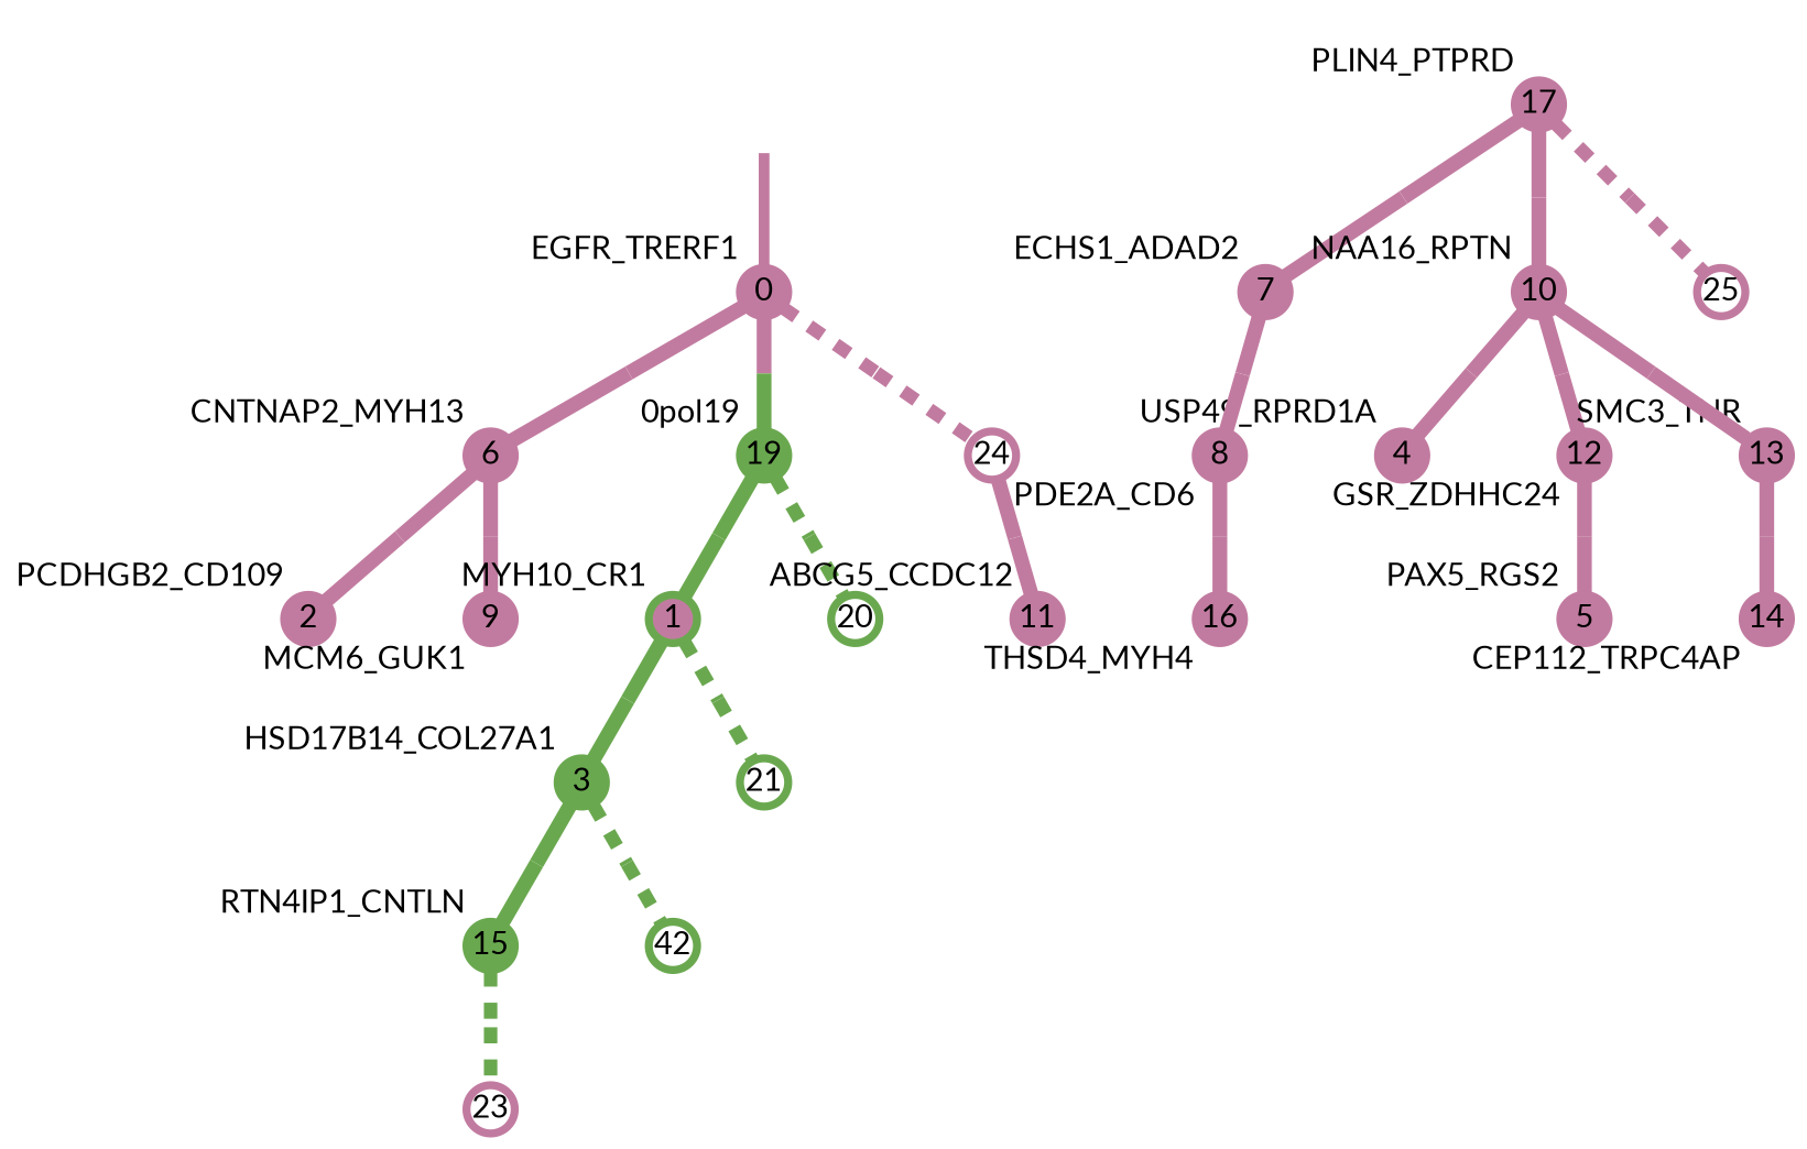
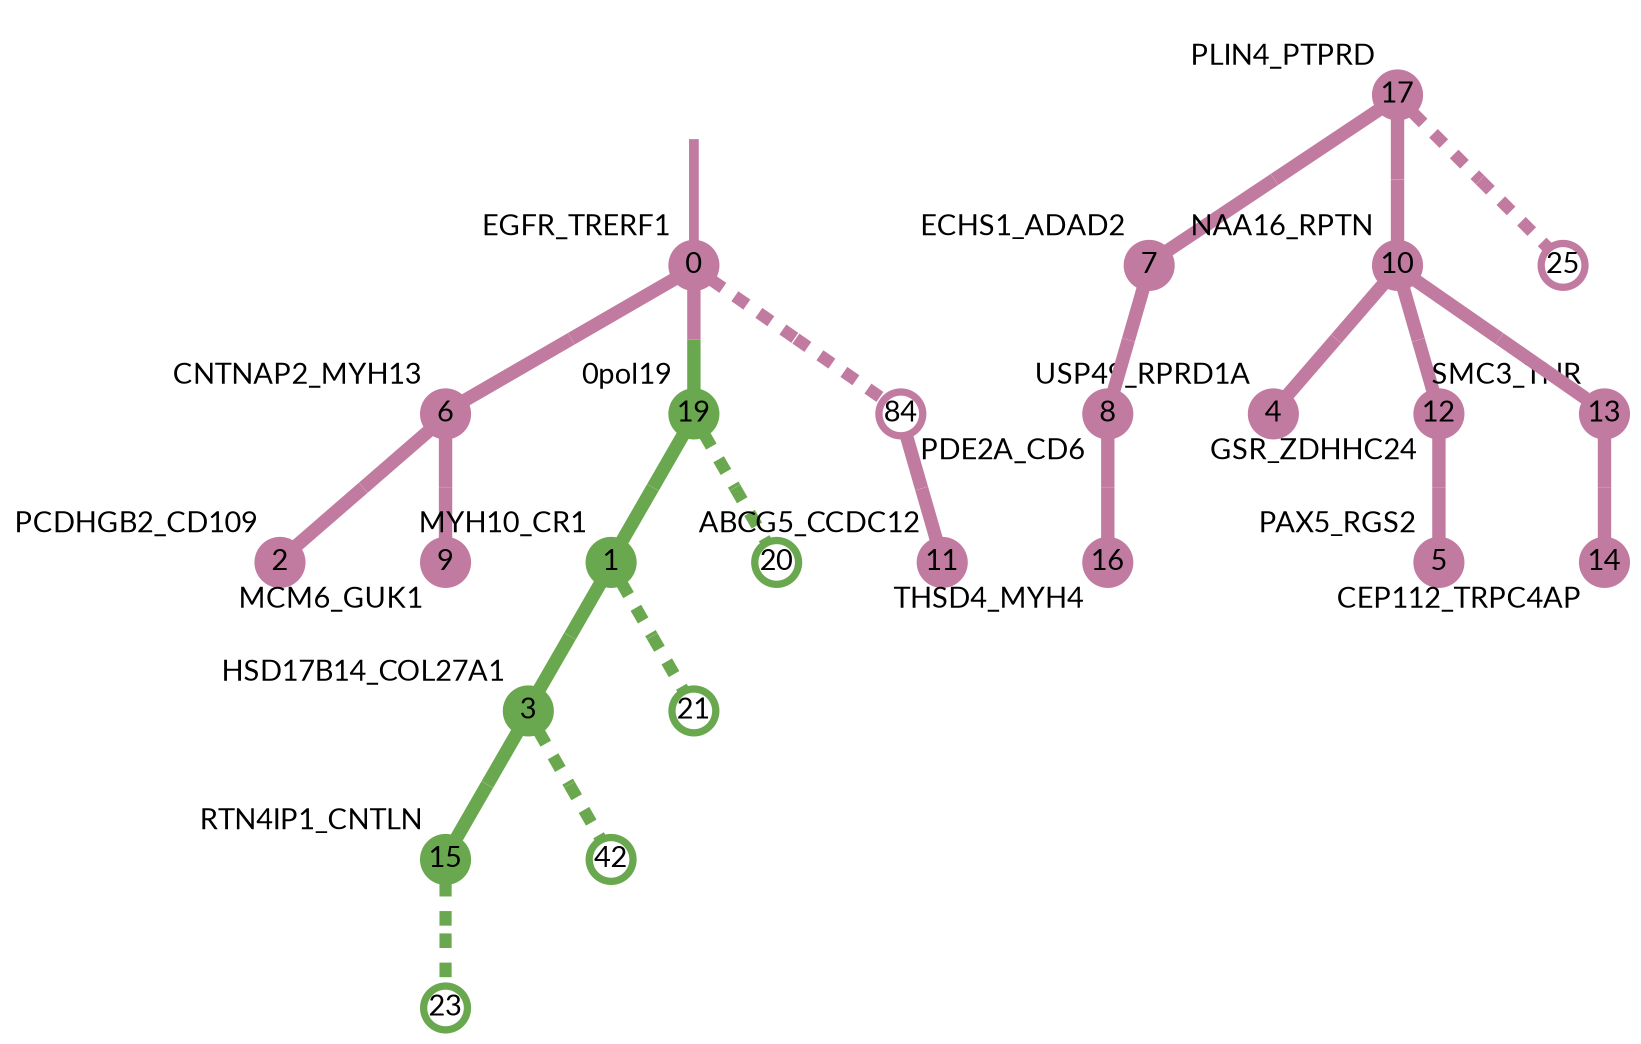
  strict digraph {
    forcelabels=true
    nodesep=0.7
    rankdir=TB
    ranksep=0.6
    splines=false
    node [color="#c27ba0ff" fillcolor="#c27ba0ff" fixedsize=true fontname=Lato fontsize="12pt" penwidth=3 shape=circle style=filled]
    edge [arrowsize=0 color="#c27ba0ff;0.5:#c27ba0ff" minlen=1.0649350881576538 penwidth=5.5 style=solid]
    0 [height=0.25 xlabel=EGFR_TRERF1]
    6 [height=0.25 xlabel=CNTNAP2_MYH13]
    19 [color="#6aa84fff" fillcolor="#6aa84fff" height=0.25 xlabel="0pol19"]
-   24 [height=0.25 style=solid]
+   24 [height=0.25 style=solid label=84]
    2 [height=0.25 xlabel=PCDHGB2_CD109]
    9 [height=0.25 xlabel=MCM6_GUK1]
    11 [height=0.25 xlabel=ABCG5_CCDC12]
-   1 [color="#6aa84fff" height=0.25 xlabel=MYH10_CR1]
+   1 [color="#6aa84fff" fillcolor="#6aa84fff" height=0.25 xlabel=MYH10_CR1]
    20 [color="#6aa84fff" fillcolor="#6aa84fff" height=0.25 style=solid]
    3 [color="#6aa84fff" fillcolor="#6aa84fff" height=0.25 xlabel=HSD17B14_COL27A1]
    21 [color="#6aa84fff" fillcolor="#6aa84fff" height=0.25 style=solid]
    15 [color="#6aa84fff" fillcolor="#6aa84fff" height=0.25 xlabel=RTN4IP1_CNTLN]
    n13 [color="#6aa84fff" fillcolor="#6aa84fff" height=0.25 label=42 style=solid]
-   23 [fillcolor="#6aa84fff" height=0.25 style=solid]
+   23 [color="#6aa84fff" fillcolor="#6aa84fff" height=0.25 style=solid]
    4 [height=0.25 xlabel=USP49_RPRD1A]
    17 [height=0.25 xlabel=PLIN4_PTPRD]
    7 [height=0.25 xlabel=ECHS1_ADAD2]
    10 [height=0.25 xlabel=NAA16_RPTN]
    25 [height=0.25 style=solid]
    8 [height=0.25 xlabel=PDE2A_CD6]
    16 [height=0.25 xlabel=THSD4_MYH4]
    12 [height=0.25 xlabel=GSR_ZDHHC24]
    13 [height=0.25 xlabel=SMC3_TNR]
    5 [height=0.25 xlabel=PAX5_RGS2]
    14 [height=0.25 xlabel=CEP112_TRPC4AP]
    normal [style=invis xlabel=EGFR_TRERF1 color="" fillcolor="" fixedsize="" fontname="" fontsize="" shape=""]
    0 -> 6 [minlen=1.0]
    0 -> 19 [color="#c27ba0ff;0.5:#6aa84fff"]
    0 -> 24 [penwidth=5 style=dashed]
    6 -> 2 [minlen=1.701298713684082]
    6 -> 9 [minlen=1.4415584802627563]
    19 -> 1 [color="#6aa84fff;0.5:#6aa84fff" minlen=1.0]
    19 -> 20 [color="#6aa84fff;0.5:#6aa84fff" penwidth=5 style=dashed]
    24 -> 11 [minlen=1.0]
    1 -> 3 [color="#6aa84fff;0.5:#6aa84fff" minlen=1.0]
    1 -> 21 [color="#6aa84fff;0.5:#6aa84fff" penwidth=5 style=dashed]
    3 -> 15 [color="#6aa84fff;0.5:#6aa84fff" minlen=1.1818182468414307]
    3 -> n13 [color="#6aa84fff;0.5:#6aa84fff" penwidth=5 style=dashed]
    15 -> 23 [color="#6aa84fff;0.5:#6aa84fff" penwidth=5 style=dashed]
    17 -> 7 [minlen=1.4675325155258179]
    17 -> 10 [minlen=1.4155844449996948]
    17 -> 25 [penwidth=5 style=dashed]
    7 -> 8 [minlen=1.4415584802627563]
    10 -> 4 [minlen=1.649350643157959]
    10 -> 12 [minlen=1.3636363744735718]
    10 -> 13 [minlen=1.3116883039474487]
    8 -> 16 [minlen=1.1298701763153076]
    12 -> 5 [minlen=1.5194804668426514]
    13 -> 14 [minlen=1.2337661981582642]
    normal -> 0 [color="#c27ba0ff" penwidth=4 minlen=""]
  }
